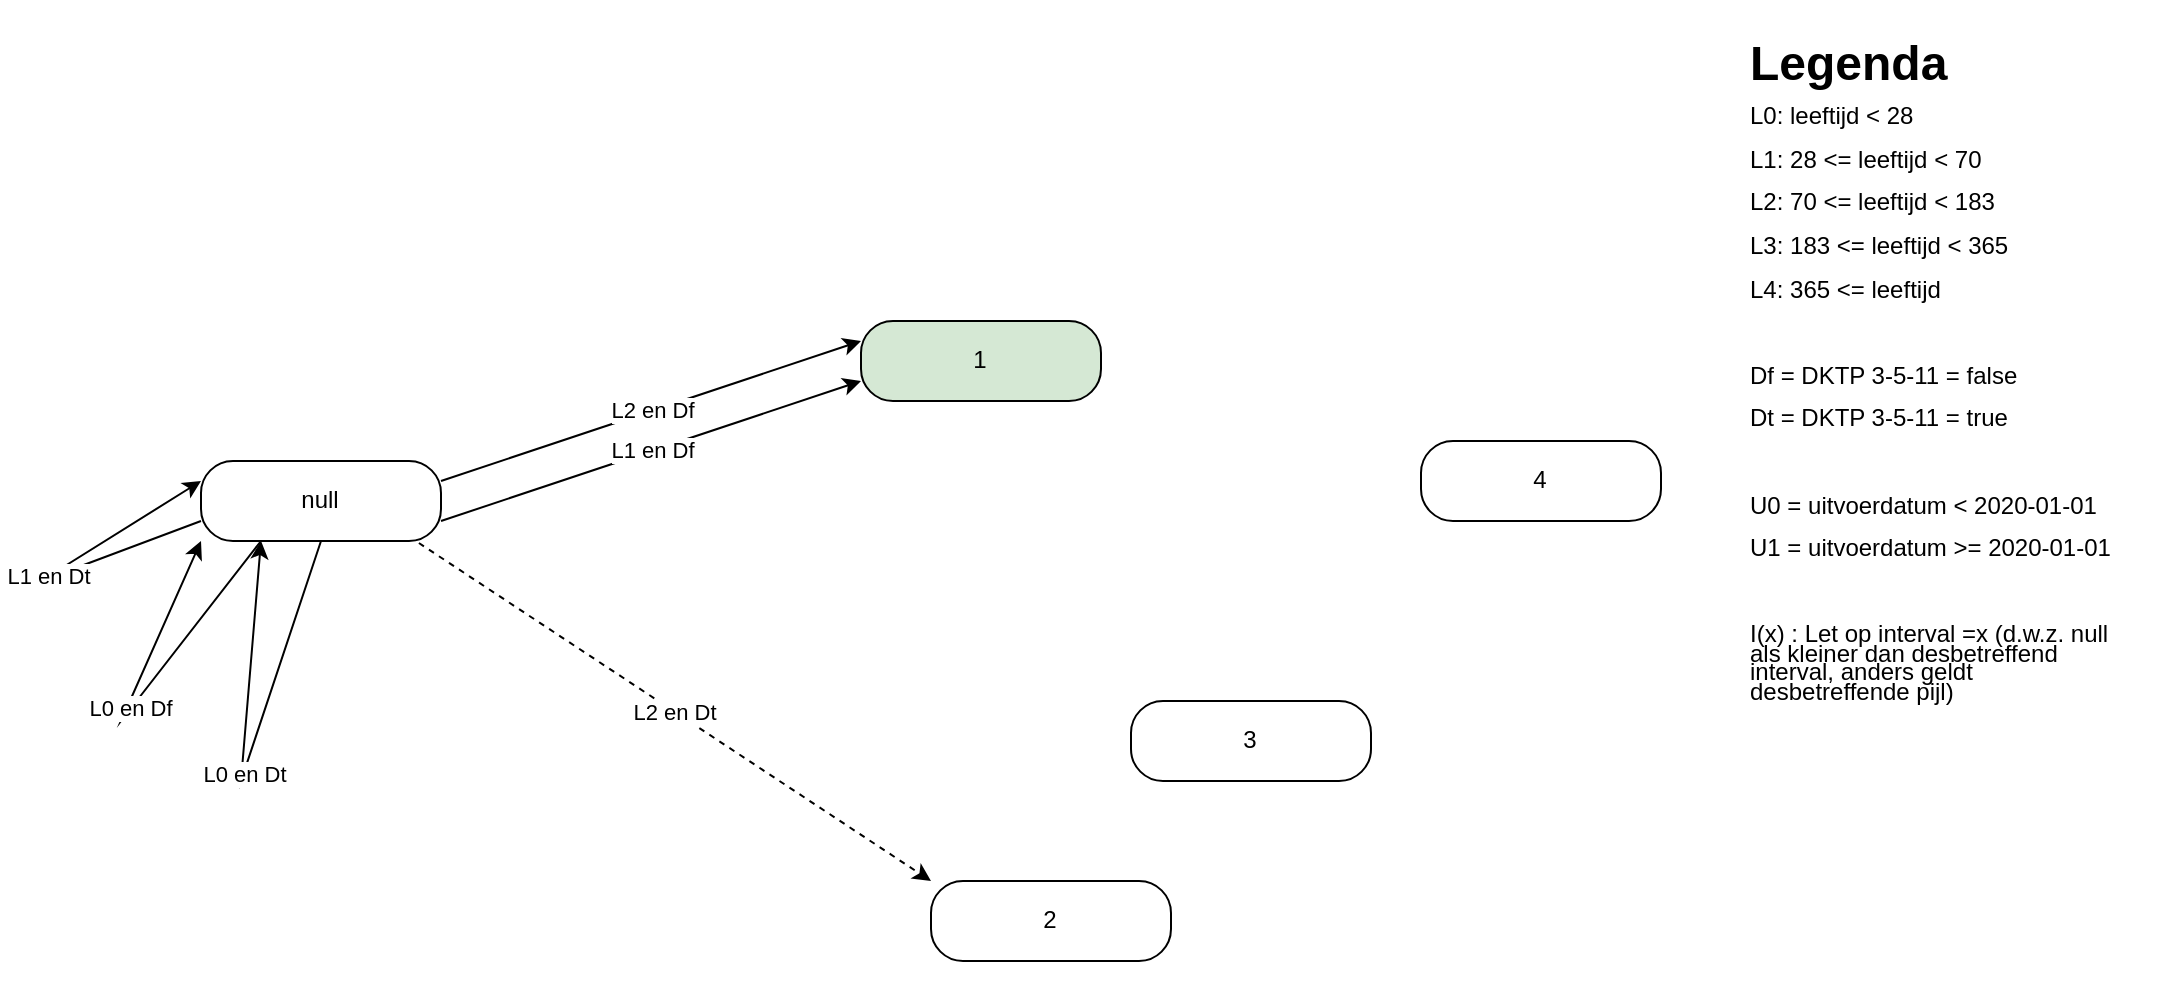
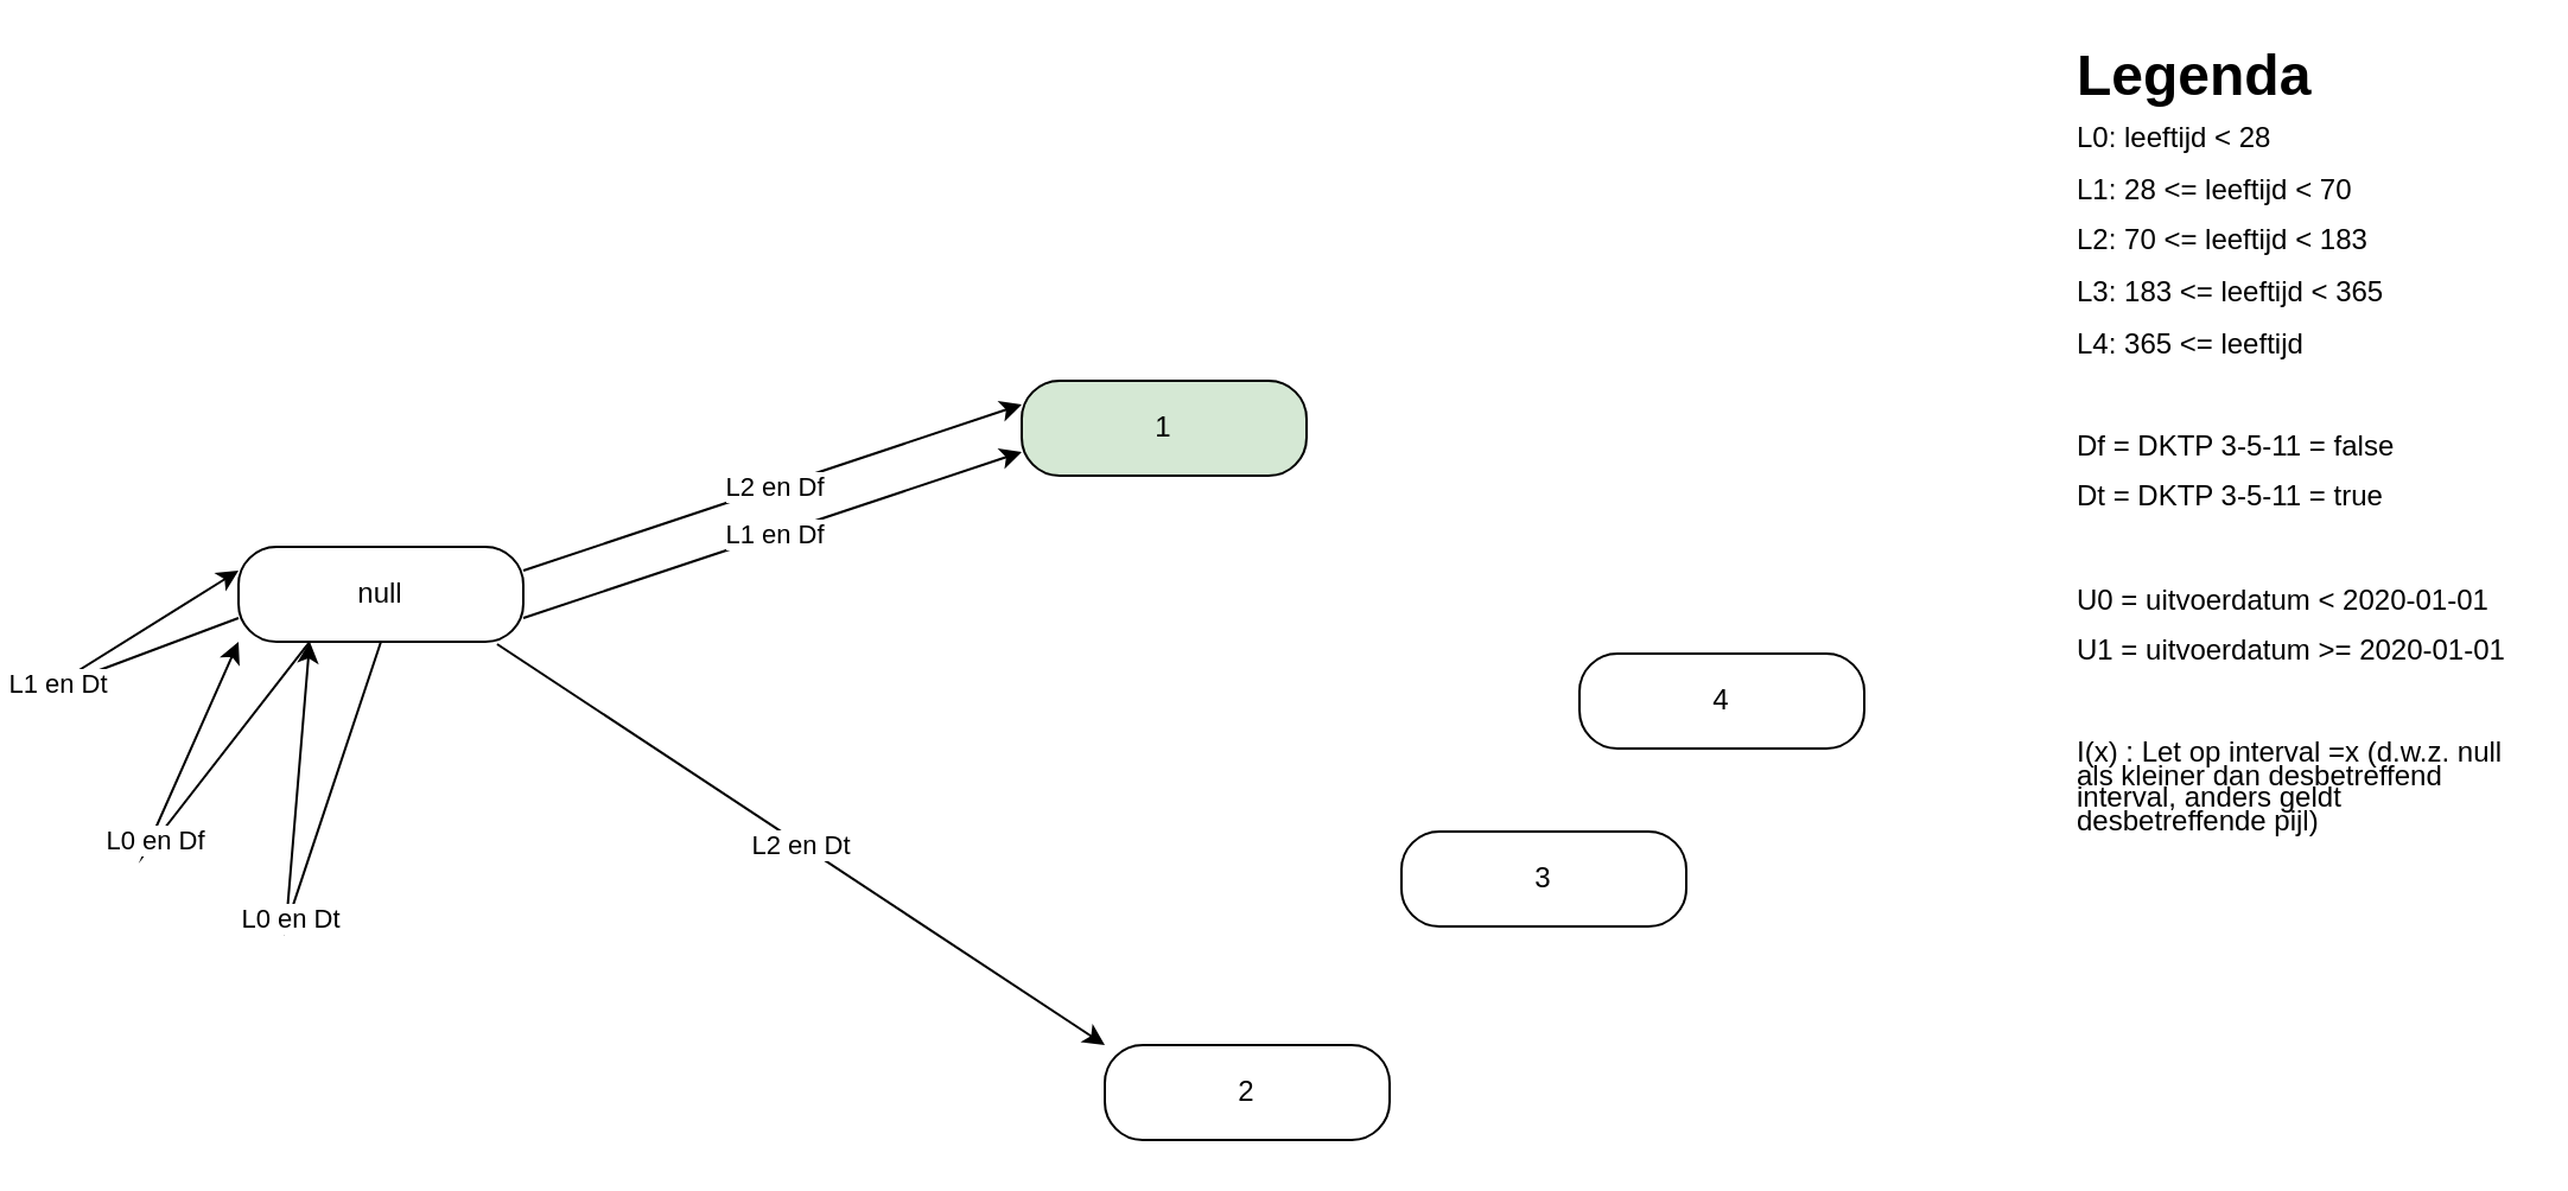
  <mxCell id="0" />
  <mxCell id="1" parent="0" />
  <mxCell id="2" value="null" style="rounded=1;whiteSpace=wrap;html=1;arcSize=40;labelBackgroundColor=none;" vertex="1" parent="1"><mxGeometry x="100" y="230" width="120" height="40" as="geometry" /></mxCell>
  <mxCell id="3" value="" style="endArrow=classic;html=1;rounded=0;exitX=0.5;exitY=1;exitDx=0;exitDy=0;entryX=0.25;entryY=1;entryDx=0;entryDy=0;" edge="1" parent="1" source="2" target="2"><mxGeometry relative="1" as="geometry"><mxPoint x="230" y="490" as="sourcePoint" /><mxPoint x="80" y="530" as="targetPoint" /><Array as="points"><mxPoint x="120" y="390" /></Array></mxGeometry></mxCell>
  <mxCell id="4" value="L0 en Dt" style="edgeLabel;resizable=0;html=1;align=center;verticalAlign=middle;" connectable="0" vertex="1" parent="3"><mxGeometry relative="1" as="geometry" /></mxCell>
  <mxCell id="5" value="&lt;h1 style=&quot;line-height: 50%;&quot;&gt;Legenda&lt;/h1&gt;&lt;p style=&quot;line-height: 80%;&quot;&gt;&lt;font style=&quot;font-size: 12px;&quot;&gt;L0: leeftijd &amp;lt; 28&lt;/font&gt;&lt;/p&gt;&lt;p style=&quot;line-height: 80%;&quot;&gt;&lt;font style=&quot;font-size: 12px;&quot;&gt;L1: 28 &amp;lt;= leeftijd &amp;lt; 70&lt;/font&gt;&lt;/p&gt;&lt;p style=&quot;line-height: 80%;&quot;&gt;&lt;font style=&quot;font-size: 12px;&quot;&gt;L2: 70 &amp;lt;= leeftijd &amp;lt; 183&lt;/font&gt;&lt;/p&gt;&lt;p style=&quot;line-height: 80%;&quot;&gt;&lt;font style=&quot;font-size: 12px;&quot;&gt;L3: 183 &amp;lt;= leeftijd &amp;lt; 365&lt;/font&gt;&lt;/p&gt;&lt;p style=&quot;line-height: 80%;&quot;&gt;&lt;font style=&quot;font-size: 12px;&quot;&gt;L4: 365 &amp;lt;= leeftijd&lt;/font&gt;&lt;/p&gt;&lt;p style=&quot;line-height: 80%;&quot;&gt;&lt;font style=&quot;font-size: 12px;&quot;&gt;&lt;br&gt;&lt;/font&gt;&lt;/p&gt;&lt;p style=&quot;line-height: 80%;&quot;&gt;&lt;font style=&quot;font-size: 12px;&quot;&gt;Df = DKTP 3-5-11 = false&lt;/font&gt;&lt;/p&gt;&lt;p style=&quot;line-height: 80%;&quot;&gt;&lt;font style=&quot;font-size: 12px;&quot;&gt;Dt = DKTP 3-5-11 = true&lt;/font&gt;&lt;/p&gt;&lt;p style=&quot;line-height: 80%;&quot;&gt;&lt;font style=&quot;font-size: 12px;&quot;&gt;&lt;br&gt;&lt;/font&gt;&lt;/p&gt;&lt;p style=&quot;line-height: 80%;&quot;&gt;&lt;font style=&quot;font-size: 12px;&quot;&gt;U0 = uitvoerdatum &amp;lt; 2020-01-01&lt;/font&gt;&lt;/p&gt;&lt;p style=&quot;line-height: 80%;&quot;&gt;&lt;font style=&quot;font-size: 12px;&quot;&gt;U1 = uitvoerdatum &amp;gt;= 2020-01-01&lt;/font&gt;&lt;/p&gt;&lt;p style=&quot;line-height: 80%;&quot;&gt;&lt;font style=&quot;font-size: 12px;&quot;&gt;&lt;br&gt;&lt;/font&gt;&lt;/p&gt;&lt;p style=&quot;line-height: 80%;&quot;&gt;&lt;font style=&quot;font-size: 12px;&quot;&gt;I(x) : Let op interval =x (d.w.z. null als kleiner dan desbetreffend interval, anders geldt desbetreffende pijl)&lt;/font&gt;&lt;/p&gt;&lt;p style=&quot;line-height: 80%;&quot;&gt;&lt;br&gt;&lt;/p&gt;" style="text;html=1;strokeColor=none;fillColor=none;spacing=5;spacingTop=-20;whiteSpace=wrap;overflow=hidden;rounded=0;" vertex="1" parent="1"><mxGeometry x="870" y="20" width="190" height="400" as="geometry" /></mxCell>
  <mxCell id="6" value="" style="endArrow=classic;html=1;rounded=0;exitX=0.25;exitY=1;exitDx=0;exitDy=0;entryX=0;entryY=1;entryDx=0;entryDy=0;" edge="1" parent="1" source="2" target="2"><mxGeometry relative="1" as="geometry"><mxPoint x="170" y="280" as="sourcePoint" /><mxPoint x="140" y="280" as="targetPoint" /><Array as="points"><mxPoint x="60" y="360" /></Array></mxGeometry></mxCell>
  <mxCell id="7" value="L0 en Df" style="edgeLabel;resizable=0;html=1;align=center;verticalAlign=middle;" connectable="0" vertex="1" parent="6"><mxGeometry relative="1" as="geometry" /></mxCell>
  <mxCell id="8" value="" style="endArrow=classic;html=1;rounded=0;exitX=0;exitY=0.75;exitDx=0;exitDy=0;entryX=0;entryY=0.25;entryDx=0;entryDy=0;" edge="1" parent="1" source="2" target="2"><mxGeometry relative="1" as="geometry"><mxPoint x="140" y="280" as="sourcePoint" /><mxPoint x="110" y="280" as="targetPoint" /><Array as="points"><mxPoint x="20" y="290" /></Array></mxGeometry></mxCell>
  <mxCell id="9" value="L1 en Dt" style="edgeLabel;resizable=0;html=1;align=center;verticalAlign=middle;" connectable="0" vertex="1" parent="8"><mxGeometry relative="1" as="geometry" /></mxCell>
  <mxCell id="10" value="1" style="rounded=1;whiteSpace=wrap;html=1;arcSize=40;labelBackgroundColor=none;fillColor=#d5e8d4;" vertex="1" parent="1"><mxGeometry x="430" y="160" width="120" height="40" as="geometry" /></mxCell>
  <mxCell id="11" value="2" style="rounded=1;whiteSpace=wrap;html=1;arcSize=40;labelBackgroundColor=none;" vertex="1" parent="1"><mxGeometry x="465" y="440" width="120" height="40" as="geometry" /></mxCell>
- <mxCell id="12" value="3" style="rounded=1;whiteSpace=wrap;html=1;arcSize=40;labelBackgroundColor=none;" vertex="1" parent="1"><mxGeometry x="565" y="350" width="120" height="40" as="geometry" /></mxCell>
- <mxCell id="13" value="4" style="rounded=1;whiteSpace=wrap;html=1;arcSize=40;labelBackgroundColor=none;" vertex="1" parent="1"><mxGeometry x="710" y="220" width="120" height="40" as="geometry" /></mxCell>
+ <mxCell id="12" value="3" style="rounded=1;whiteSpace=wrap;html=1;arcSize=40;labelBackgroundColor=none;" vertex="1" parent="1"><mxGeometry x="590" y="350" width="120" height="40" as="geometry" /></mxCell>
+ <mxCell id="13" value="4" style="rounded=1;whiteSpace=wrap;html=1;arcSize=40;labelBackgroundColor=none;" vertex="1" parent="1"><mxGeometry x="665" y="275" width="120" height="40" as="geometry" /></mxCell>
  <mxCell id="14" value="" style="endArrow=classic;html=1;rounded=0;exitX=1;exitY=0.75;exitDx=0;exitDy=0;entryX=0;entryY=0.75;entryDx=0;entryDy=0;" edge="1" parent="1" source="2" target="10"><mxGeometry relative="1" as="geometry"><mxPoint x="270" y="300" as="sourcePoint" /><mxPoint x="370" y="300" as="targetPoint" /></mxGeometry></mxCell>
  <mxCell id="15" value="L1 en Df" style="edgeLabel;resizable=0;html=1;align=center;verticalAlign=middle;" connectable="0" vertex="1" parent="14"><mxGeometry relative="1" as="geometry" /></mxCell>
  <mxCell id="16" value="" style="endArrow=classic;html=1;rounded=0;exitX=1;exitY=0.25;exitDx=0;exitDy=0;entryX=0;entryY=0.25;entryDx=0;entryDy=0;" edge="1" parent="1" source="2" target="10"><mxGeometry relative="1" as="geometry"><mxPoint x="230" y="270" as="sourcePoint" /><mxPoint x="440" y="200" as="targetPoint" /></mxGeometry></mxCell>
  <mxCell id="17" value="L2 en Df" style="edgeLabel;resizable=0;html=1;align=center;verticalAlign=middle;" connectable="0" vertex="1" parent="16"><mxGeometry relative="1" as="geometry" /></mxCell>
- <mxCell id="18" value="" style="endArrow=classic;html=1;rounded=0;exitX=0.908;exitY=1.025;exitDx=0;exitDy=0;exitPerimeter=0;entryX=0;entryY=0;entryDx=0;entryDy=0;dashed=1;" edge="1" parent="1" source="2" target="11"><mxGeometry relative="1" as="geometry"><mxPoint x="180" y="460" as="sourcePoint" /><mxPoint x="280" y="460" as="targetPoint" /></mxGeometry></mxCell>
+ <mxCell id="18" value="" style="endArrow=classic;html=1;rounded=0;exitX=0.908;exitY=1.025;exitDx=0;exitDy=0;exitPerimeter=0;entryX=0;entryY=0;entryDx=0;entryDy=0;" edge="1" parent="1" source="2" target="11"><mxGeometry relative="1" as="geometry"><mxPoint x="180" y="460" as="sourcePoint" /><mxPoint x="280" y="460" as="targetPoint" /></mxGeometry></mxCell>
  <mxCell id="19" value="L2 en Dt" style="edgeLabel;resizable=0;html=1;align=center;verticalAlign=middle;" connectable="0" vertex="1" parent="18"><mxGeometry relative="1" as="geometry"><mxPoint as="offset" /></mxGeometry></mxCell>
